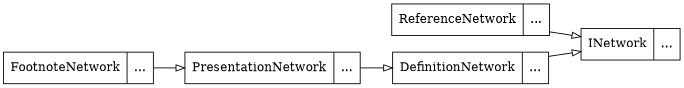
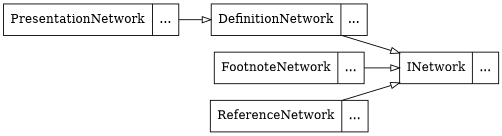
  digraph {
    rankdir=LR
    node [color=black fontcolor=black shape=record style=solid]
    edge [arrowhead=empty arrowtail=none]
    n1 [label=<{PresentationNetwork| ... }>]
    n2 [label=<{DefinitionNetwork| ... }>]
    n3 [label=<{INetwork| ... }>]
    n4 [label=<{FootnoteNetwork| ... }>]
    n5 [label=<{ReferenceNetwork| ...}>]
    n1 -> n2
    n2 -> n3
-   n4 -> n1
+   n4 -> n3
    n5 -> n3
  }
